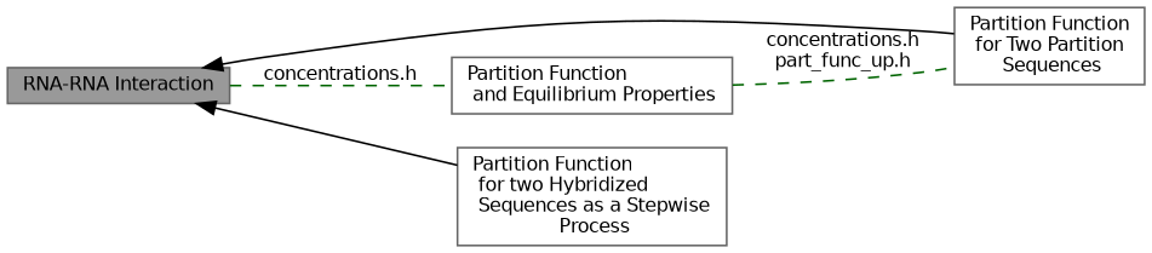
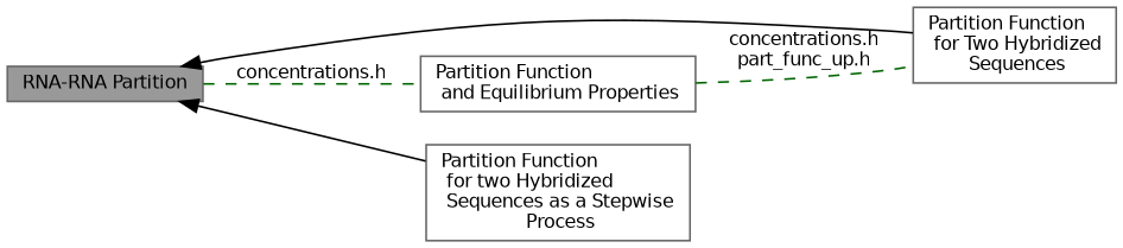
  digraph {
    rankdir=LR
    node [color=grey40 fillcolor=white fontname=Helvetica fontsize=10 shape=box style=filled]
    edge [dir=back fontname=Helvetica fontsize=10 labelfontname=Helvetica labelfontsize=10 shape=plaintext style=solid]
-   n1 [color=gray40 fillcolor=grey60 fontcolor=black height=0.2 label="RNA-RNA Interaction" width=0.4]
-   n2 [height=0.2 label="Partition Function\l for Two Partition\l Sequences" width=0.4]
+   n1 [color=gray40 fillcolor=grey60 fontcolor=black height=0.2 label="RNA-RNA Partition" width=0.4]
+   n2 [height=0.2 label="Partition Function\l for Two Hybridized\l Sequences" width=0.4]
    n3 [height=0.2 label="Partition Function\l and Equilibrium Properties" width=0.4]
    n4 [height=0.2 label="Partition Function\l for two Hybridized\l Sequences as a Stepwise\l Process" width=0.4]
    n1 -> n2
    n1 -> n3 [color=darkgreen dir=none label="concentrations.h" style=dashed]
    n1 -> n4
    n3 -> n2 [color=darkgreen dir=none label="concentrations.h\npart_func_up.h" style=dashed]
  }
